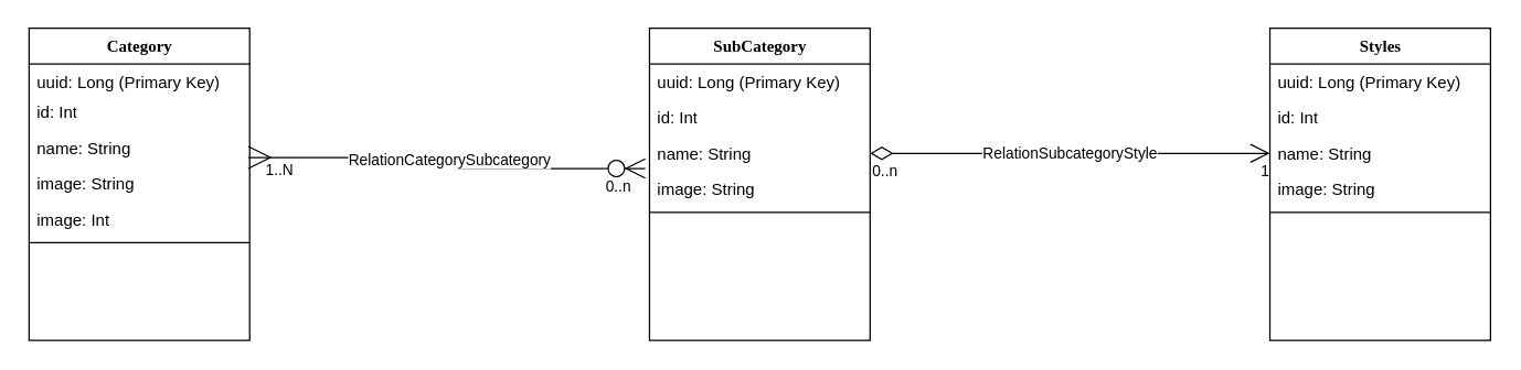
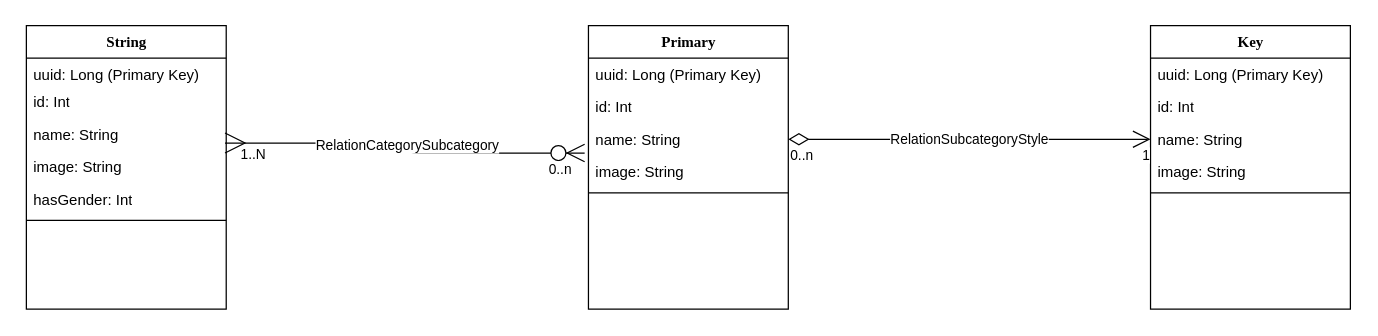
  <mxCell id="0" />
  <mxCell id="1" parent="0" />
- <mxCell id="2" value="Category" style="swimlane;html=1;fontStyle=1;align=center;verticalAlign=top;childLayout=stackLayout;horizontal=1;startSize=26;horizontalStack=0;resizeParent=1;resizeLast=0;collapsible=1;marginBottom=0;swimlaneFillColor=#ffffff;rounded=0;shadow=0;comic=0;labelBackgroundColor=none;strokeWidth=1;fillColor=none;fontFamily=Verdana;fontSize=12" parent="1" vertex="1"><mxGeometry x="20" y="20" width="160" height="227" as="geometry" /></mxCell>
+ <mxCell id="2" value="String" style="swimlane;html=1;fontStyle=1;align=center;verticalAlign=top;childLayout=stackLayout;horizontal=1;startSize=26;horizontalStack=0;resizeParent=1;resizeLast=0;collapsible=1;marginBottom=0;swimlaneFillColor=#ffffff;rounded=0;shadow=0;comic=0;labelBackgroundColor=none;strokeWidth=1;fillColor=none;fontFamily=Verdana;fontSize=12" parent="1" vertex="1"><mxGeometry x="20" y="20" width="160" height="227" as="geometry" /></mxCell>
  <mxCell id="3" value="uuid: Long (Primary Key)" style="text;html=1;strokeColor=none;fillColor=none;align=left;verticalAlign=top;spacingLeft=4;spacingRight=4;whiteSpace=wrap;overflow=hidden;rotatable=0;points=[[0,0.5],[1,0.5]];portConstraint=eastwest;" parent="2" vertex="1"><mxGeometry y="26" width="160" height="22" as="geometry" /></mxCell>
  <mxCell id="4" value="id: Int" style="text;html=1;strokeColor=none;fillColor=none;align=left;verticalAlign=top;spacingLeft=4;spacingRight=4;whiteSpace=wrap;overflow=hidden;rotatable=0;points=[[0,0.5],[1,0.5]];portConstraint=eastwest;" parent="2" vertex="1"><mxGeometry y="48" width="160" height="26" as="geometry" /></mxCell>
  <mxCell id="5" value="name: String" style="text;html=1;strokeColor=none;fillColor=none;align=left;verticalAlign=top;spacingLeft=4;spacingRight=4;whiteSpace=wrap;overflow=hidden;rotatable=0;points=[[0,0.5],[1,0.5]];portConstraint=eastwest;" parent="2" vertex="1"><mxGeometry y="74" width="160" height="26" as="geometry" /></mxCell>
  <mxCell id="6" value="image: String" style="text;html=1;strokeColor=none;fillColor=none;align=left;verticalAlign=top;spacingLeft=4;spacingRight=4;whiteSpace=wrap;overflow=hidden;rotatable=0;points=[[0,0.5],[1,0.5]];portConstraint=eastwest;" parent="2" vertex="1"><mxGeometry y="100" width="160" height="26" as="geometry" /></mxCell>
- <mxCell id="7" value="image: Int" style="text;html=1;strokeColor=none;fillColor=none;align=left;verticalAlign=top;spacingLeft=4;spacingRight=4;whiteSpace=wrap;overflow=hidden;rotatable=0;points=[[0,0.5],[1,0.5]];portConstraint=eastwest;" parent="2" vertex="1"><mxGeometry y="126" width="160" height="26" as="geometry" /></mxCell>
+ <mxCell id="7" value="hasGender: Int" style="text;html=1;strokeColor=none;fillColor=none;align=left;verticalAlign=top;spacingLeft=4;spacingRight=4;whiteSpace=wrap;overflow=hidden;rotatable=0;points=[[0,0.5],[1,0.5]];portConstraint=eastwest;" parent="2" vertex="1"><mxGeometry y="126" width="160" height="26" as="geometry" /></mxCell>
  <mxCell id="8" value="" style="line;html=1;strokeWidth=1;fillColor=none;align=left;verticalAlign=middle;spacingTop=-1;spacingLeft=3;spacingRight=3;rotatable=0;labelPosition=right;points=[];portConstraint=eastwest;" parent="2" vertex="1"><mxGeometry y="152" width="160" height="8" as="geometry" /></mxCell>
- <mxCell id="9" value="SubCategory" style="swimlane;html=1;fontStyle=1;align=center;verticalAlign=top;childLayout=stackLayout;horizontal=1;startSize=26;horizontalStack=0;resizeParent=1;resizeLast=0;collapsible=1;marginBottom=0;swimlaneFillColor=#ffffff;rounded=0;shadow=0;comic=0;labelBackgroundColor=none;strokeWidth=1;fillColor=none;fontFamily=Verdana;fontSize=12" vertex="1" parent="1"><mxGeometry x="470" y="20" width="160" height="227" as="geometry" /></mxCell>
+ <mxCell id="9" value="Primary" style="swimlane;html=1;fontStyle=1;align=center;verticalAlign=top;childLayout=stackLayout;horizontal=1;startSize=26;horizontalStack=0;resizeParent=1;resizeLast=0;collapsible=1;marginBottom=0;swimlaneFillColor=#ffffff;rounded=0;shadow=0;comic=0;labelBackgroundColor=none;strokeWidth=1;fillColor=none;fontFamily=Verdana;fontSize=12" vertex="1" parent="1"><mxGeometry x="470" y="20" width="160" height="227" as="geometry" /></mxCell>
  <mxCell id="10" value="uuid: Long (Primary Key)" style="text;html=1;strokeColor=none;fillColor=none;align=left;verticalAlign=top;spacingLeft=4;spacingRight=4;whiteSpace=wrap;overflow=hidden;rotatable=0;points=[[0,0.5],[1,0.5]];portConstraint=eastwest;" vertex="1" parent="9"><mxGeometry y="26" width="160" height="26" as="geometry" /></mxCell>
  <mxCell id="11" value="id: Int" style="text;html=1;strokeColor=none;fillColor=none;align=left;verticalAlign=top;spacingLeft=4;spacingRight=4;whiteSpace=wrap;overflow=hidden;rotatable=0;points=[[0,0.5],[1,0.5]];portConstraint=eastwest;" vertex="1" parent="9"><mxGeometry y="52" width="160" height="26" as="geometry" /></mxCell>
  <mxCell id="12" value="name: String" style="text;html=1;strokeColor=none;fillColor=none;align=left;verticalAlign=top;spacingLeft=4;spacingRight=4;whiteSpace=wrap;overflow=hidden;rotatable=0;points=[[0,0.5],[1,0.5]];portConstraint=eastwest;" vertex="1" parent="9"><mxGeometry y="78" width="160" height="26" as="geometry" /></mxCell>
  <mxCell id="13" value="image: String" style="text;html=1;strokeColor=none;fillColor=none;align=left;verticalAlign=top;spacingLeft=4;spacingRight=4;whiteSpace=wrap;overflow=hidden;rotatable=0;points=[[0,0.5],[1,0.5]];portConstraint=eastwest;" vertex="1" parent="9"><mxGeometry y="104" width="160" height="26" as="geometry" /></mxCell>
  <mxCell id="14" value="" style="line;html=1;strokeWidth=1;fillColor=none;align=left;verticalAlign=middle;spacingTop=-1;spacingLeft=3;spacingRight=3;rotatable=0;labelPosition=right;points=[];portConstraint=eastwest;" vertex="1" parent="9"><mxGeometry y="130" width="160" height="8" as="geometry" /></mxCell>
  <mxCell id="15" value="RelationCategorySubcategory" style="endArrow=ERzeroToMany;html=1;endSize=12;startArrow=ERmany;startSize=14;startFill=0;edgeStyle=orthogonalEdgeStyle;exitX=0.994;exitY=0.769;exitDx=0;exitDy=0;exitPerimeter=0;endFill=1;entryX=-0.019;entryY=-0.077;entryDx=0;entryDy=0;entryPerimeter=0;" edge="1" parent="1" source="5" target="13"><mxGeometry relative="1" as="geometry"><mxPoint x="290" y="50" as="sourcePoint" /><mxPoint x="420" y="124" as="targetPoint" /></mxGeometry></mxCell>
  <mxCell id="16" value="1..N" style="edgeLabel;resizable=0;html=1;align=left;verticalAlign=top;" connectable="0" vertex="1" parent="15"><mxGeometry x="-1" relative="1" as="geometry"><mxPoint x="11" y="-4" as="offset" /></mxGeometry></mxCell>
  <mxCell id="17" value="0..n" style="edgeLabel;resizable=0;html=1;align=right;verticalAlign=top;" connectable="0" vertex="1" parent="15"><mxGeometry x="1" relative="1" as="geometry"><mxPoint x="-10" as="offset" /></mxGeometry></mxCell>
- <mxCell id="18" value="Styles" style="swimlane;html=1;fontStyle=1;align=center;verticalAlign=top;childLayout=stackLayout;horizontal=1;startSize=26;horizontalStack=0;resizeParent=1;resizeLast=0;collapsible=1;marginBottom=0;swimlaneFillColor=#ffffff;rounded=0;shadow=0;comic=0;labelBackgroundColor=none;strokeWidth=1;fillColor=none;fontFamily=Verdana;fontSize=12" vertex="1" parent="1"><mxGeometry x="920" y="20" width="160" height="227" as="geometry" /></mxCell>
+ <mxCell id="18" value="Key" style="swimlane;html=1;fontStyle=1;align=center;verticalAlign=top;childLayout=stackLayout;horizontal=1;startSize=26;horizontalStack=0;resizeParent=1;resizeLast=0;collapsible=1;marginBottom=0;swimlaneFillColor=#ffffff;rounded=0;shadow=0;comic=0;labelBackgroundColor=none;strokeWidth=1;fillColor=none;fontFamily=Verdana;fontSize=12" vertex="1" parent="1"><mxGeometry x="920" y="20" width="160" height="227" as="geometry" /></mxCell>
  <mxCell id="19" value="uuid: Long (Primary Key)" style="text;html=1;strokeColor=none;fillColor=none;align=left;verticalAlign=top;spacingLeft=4;spacingRight=4;whiteSpace=wrap;overflow=hidden;rotatable=0;points=[[0,0.5],[1,0.5]];portConstraint=eastwest;" vertex="1" parent="18"><mxGeometry y="26" width="160" height="26" as="geometry" /></mxCell>
  <mxCell id="20" value="id: Int" style="text;html=1;strokeColor=none;fillColor=none;align=left;verticalAlign=top;spacingLeft=4;spacingRight=4;whiteSpace=wrap;overflow=hidden;rotatable=0;points=[[0,0.5],[1,0.5]];portConstraint=eastwest;" vertex="1" parent="18"><mxGeometry y="52" width="160" height="26" as="geometry" /></mxCell>
  <mxCell id="21" value="name: String" style="text;html=1;strokeColor=none;fillColor=none;align=left;verticalAlign=top;spacingLeft=4;spacingRight=4;whiteSpace=wrap;overflow=hidden;rotatable=0;points=[[0,0.5],[1,0.5]];portConstraint=eastwest;" vertex="1" parent="18"><mxGeometry y="78" width="160" height="26" as="geometry" /></mxCell>
  <mxCell id="22" value="image: String" style="text;html=1;strokeColor=none;fillColor=none;align=left;verticalAlign=top;spacingLeft=4;spacingRight=4;whiteSpace=wrap;overflow=hidden;rotatable=0;points=[[0,0.5],[1,0.5]];portConstraint=eastwest;" vertex="1" parent="18"><mxGeometry y="104" width="160" height="26" as="geometry" /></mxCell>
  <mxCell id="23" value="" style="line;html=1;strokeWidth=1;fillColor=none;align=left;verticalAlign=middle;spacingTop=-1;spacingLeft=3;spacingRight=3;rotatable=0;labelPosition=right;points=[];portConstraint=eastwest;" vertex="1" parent="18"><mxGeometry y="130" width="160" height="8" as="geometry" /></mxCell>
  <mxCell id="24" value="RelationSubcategoryStyle" style="endArrow=open;html=1;endSize=12;startArrow=diamondThin;startSize=14;startFill=0;edgeStyle=orthogonalEdgeStyle;strokeColor=#000000;entryX=0;entryY=0.5;entryDx=0;entryDy=0;exitX=1;exitY=0.5;exitDx=0;exitDy=0;" edge="1" parent="1" source="12" target="21"><mxGeometry relative="1" as="geometry"><mxPoint x="680" y="140" as="sourcePoint" /><mxPoint x="790" y="120" as="targetPoint" /></mxGeometry></mxCell>
  <mxCell id="25" value="0..n" style="edgeLabel;resizable=0;html=1;align=left;verticalAlign=top;" connectable="0" vertex="1" parent="24"><mxGeometry x="-1" relative="1" as="geometry" /></mxCell>
  <mxCell id="26" value="1" style="edgeLabel;resizable=0;html=1;align=right;verticalAlign=top;" connectable="0" vertex="1" parent="24"><mxGeometry x="1" relative="1" as="geometry" /></mxCell>
